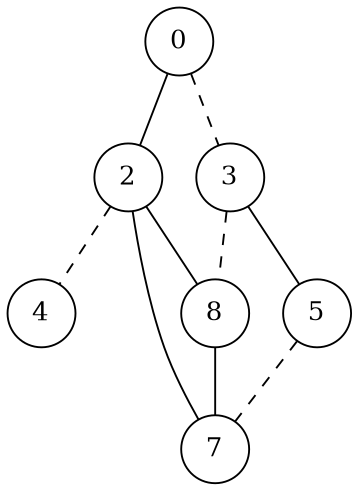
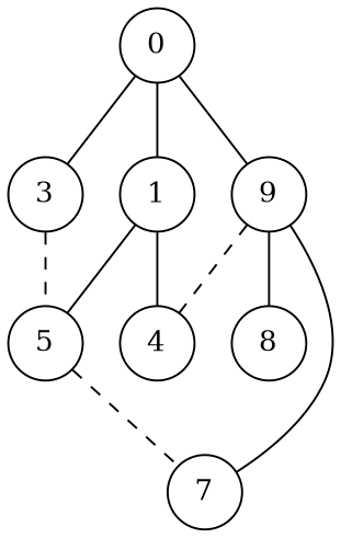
  graph {
    node [shape=circle]
    0
-   2
+   1
+   2 [label=9]
    3
    4
    5
    n7 [label=8]
    7
+   0 -- 1
    0 -- 2
-   0 -- 3 [style=dashed]
+   0 -- 3
+   1 -- 4
+   1 -- 5
    2 -- 4 [style=dashed]
    2 -- n7
    2 -- 7
-   3 -- 5 [style=solid]
-   3 -- n7 [style=dashed]
+   3 -- 5 [style=dashed]
    5 -- 7 [style=dashed]
-   n7 -- 7
  }
